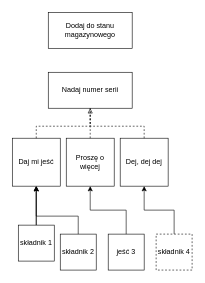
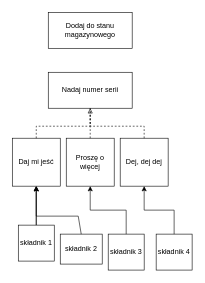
  <mxCell id="0" />
  <mxCell id="1" parent="0" />
  <mxCell id="2" value="Daj mi jeść" style="whiteSpace=wrap;html=1;aspect=fixed;" parent="1" vertex="1"><mxGeometry x="20" y="230" width="80" height="80" as="geometry" /></mxCell>
  <mxCell id="3" value="Dodaj do stanu magazynowego" style="whiteSpace=wrap;html=1;" vertex="1" parent="1"><mxGeometry x="80" y="20" width="140" height="60" as="geometry" /></mxCell>
  <mxCell id="4" style="edgeStyle=orthogonalEdgeStyle;rounded=0;orthogonalLoop=1;jettySize=auto;html=1;exitX=0.5;exitY=1;exitDx=0;exitDy=0;" edge="1" parent="1" source="2" target="2"><mxGeometry relative="1" as="geometry" /></mxCell>
  <mxCell id="5" value="Proszę o więcej" style="whiteSpace=wrap;html=1;aspect=fixed;" vertex="1" parent="1"><mxGeometry x="110" y="230" width="80" height="80" as="geometry" /></mxCell>
  <mxCell id="6" value="Dej, dej dej" style="whiteSpace=wrap;html=1;aspect=fixed;" vertex="1" parent="1"><mxGeometry x="200" y="230" width="80" height="80" as="geometry" /></mxCell>
  <mxCell id="7" value="" style="edgeStyle=orthogonalEdgeStyle;rounded=0;orthogonalLoop=1;jettySize=auto;html=1;" edge="1" parent="1" source="8" target="2"><mxGeometry relative="1" as="geometry" /></mxCell>
  <mxCell id="8" value="składnik 1" style="whiteSpace=wrap;html=1;aspect=fixed;" vertex="1" parent="1"><mxGeometry x="30" y="375" width="60" height="60" as="geometry" /></mxCell>
- <mxCell id="9" value="składnik 2" style="whiteSpace=wrap;html=1;aspect=fixed;" vertex="1" parent="1"><mxGeometry x="100" y="390" width="60" height="60" as="geometry" /></mxCell>
- <mxCell id="10" value="jeść 3" style="whiteSpace=wrap;html=1;aspect=fixed;" vertex="1" parent="1"><mxGeometry x="180" y="390" width="60" height="60" as="geometry" /></mxCell>
- <mxCell id="11" value="składnik 4" style="whiteSpace=wrap;html=1;aspect=fixed;dashed=1;" vertex="1" parent="1"><mxGeometry x="260" y="390" width="60" height="60" as="geometry" /></mxCell>
+ <mxCell id="9" value="składnik 2" style="whiteSpace=wrap;html=1;aspect=fixed;" vertex="1" parent="1"><mxGeometry x="100" y="390" width="70" height="50" as="geometry" /></mxCell>
+ <mxCell id="10" value="składnik 3" style="whiteSpace=wrap;html=1;aspect=fixed;" vertex="1" parent="1"><mxGeometry x="180" y="390" width="60" height="60" as="geometry" /></mxCell>
+ <mxCell id="11" value="składnik 4" style="whiteSpace=wrap;html=1;aspect=fixed;" vertex="1" parent="1"><mxGeometry x="260" y="390" width="60" height="60" as="geometry" /></mxCell>
  <mxCell id="12" value="" style="endArrow=classic;html=1;rounded=0;entryX=0.5;entryY=1;entryDx=0;entryDy=0;exitX=0.5;exitY=0;exitDx=0;exitDy=0;" edge="1" parent="1" source="8" target="2"><mxGeometry width="50" height="50" relative="1" as="geometry"><mxPoint x="400" y="350" as="sourcePoint" /><mxPoint x="450" y="300" as="targetPoint" /></mxGeometry></mxCell>
  <mxCell id="13" value="" style="endArrow=classic;html=1;rounded=0;exitX=0.5;exitY=0;exitDx=0;exitDy=0;" edge="1" parent="1" source="9"><mxGeometry width="50" height="50" relative="1" as="geometry"><mxPoint x="70" y="400" as="sourcePoint" /><mxPoint x="60" y="310" as="targetPoint" /><Array as="points"><mxPoint x="130" y="360" /><mxPoint x="60" y="360" /></Array></mxGeometry></mxCell>
  <mxCell id="14" value="" style="endArrow=classic;html=1;rounded=0;exitX=0.5;exitY=0;exitDx=0;exitDy=0;entryX=0.5;entryY=1;entryDx=0;entryDy=0;" edge="1" parent="1" source="10" target="5"><mxGeometry width="50" height="50" relative="1" as="geometry"><mxPoint x="140" y="400" as="sourcePoint" /><mxPoint x="70" y="320" as="targetPoint" /><Array as="points"><mxPoint x="210" y="350" /><mxPoint x="150" y="350" /></Array></mxGeometry></mxCell>
  <mxCell id="15" value="" style="endArrow=classic;html=1;rounded=0;exitX=0.5;exitY=0;exitDx=0;exitDy=0;entryX=0.5;entryY=1;entryDx=0;entryDy=0;" edge="1" parent="1" source="11"><mxGeometry width="50" height="50" relative="1" as="geometry"><mxPoint x="300" y="390" as="sourcePoint" /><mxPoint x="240" y="310" as="targetPoint" /><Array as="points"><mxPoint x="290" y="350" /><mxPoint x="240" y="350" /></Array></mxGeometry></mxCell>
  <mxCell id="16" value="" style="endArrow=none;dashed=1;html=1;rounded=0;entryX=0.5;entryY=1;entryDx=0;entryDy=0;" edge="1" parent="1" target="17"><mxGeometry width="50" height="50" relative="1" as="geometry"><mxPoint x="60" y="230" as="sourcePoint" /><mxPoint x="60" y="170" as="targetPoint" /><Array as="points"><mxPoint x="60" y="210" /><mxPoint x="150" y="210" /></Array></mxGeometry></mxCell>
  <mxCell id="17" value="Nadaj numer serii" style="whiteSpace=wrap;html=1;" vertex="1" parent="1"><mxGeometry x="80" y="120" width="140" height="60" as="geometry" /></mxCell>
  <mxCell id="18" value="" style="endArrow=none;dashed=1;html=1;rounded=0;" edge="1" parent="1"><mxGeometry width="50" height="50" relative="1" as="geometry"><mxPoint x="240" y="230" as="sourcePoint" /><mxPoint x="150" y="180" as="targetPoint" /><Array as="points"><mxPoint x="240" y="210" /><mxPoint x="150" y="210" /></Array></mxGeometry></mxCell>
  <mxCell id="19" value="" style="endArrow=block;dashed=1;html=1;rounded=0;entryX=0.5;entryY=1;entryDx=0;entryDy=0;endFill=0;" edge="1" parent="1" target="17"><mxGeometry width="50" height="50" relative="1" as="geometry"><mxPoint x="150" y="230" as="sourcePoint" /><mxPoint x="60" y="180" as="targetPoint" /><Array as="points" /></mxGeometry></mxCell>
